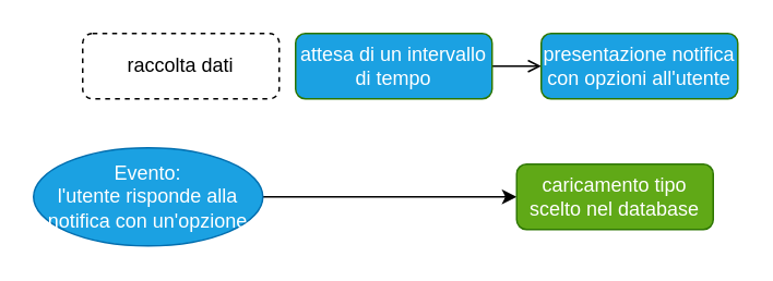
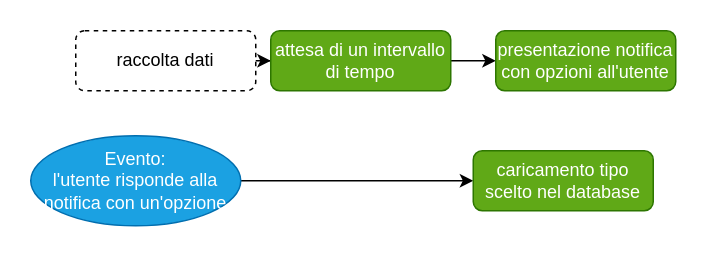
  <mxCell id="0" />
  <mxCell id="1" parent="0" />
+ <mxCell id="2" style="edgeStyle=orthogonalEdgeStyle;rounded=0;orthogonalLoop=1;jettySize=auto;html=1;entryX=0;entryY=0.5;entryDx=0;entryDy=0;" edge="1" parent="1" source="3" target="5"><mxGeometry relative="1" as="geometry" /></mxCell>
  <mxCell id="3" value="raccolta dati" style="rounded=1;whiteSpace=wrap;html=1;fontSize=12;glass=0;strokeWidth=1;shadow=0;dashed=1;" vertex="1" parent="1"><mxGeometry x="50" y="20" width="120" height="40" as="geometry" /></mxCell>
- <mxCell id="4" value="" style="edgeStyle=orthogonalEdgeStyle;rounded=0;orthogonalLoop=1;jettySize=auto;html=1;endArrow=open;" edge="1" parent="1" source="5" target="6"><mxGeometry relative="1" as="geometry" /></mxCell>
- <mxCell id="5" value="attesa di un intervallo di tempo" style="rounded=1;whiteSpace=wrap;html=1;fontSize=12;glass=0;strokeWidth=1;shadow=0;fillColor=#1ba1e2;strokeColor=#2D7600;fontColor=#ffffff;" vertex="1" parent="1"><mxGeometry x="180" y="20" width="120" height="40" as="geometry" /></mxCell>
- <mxCell id="6" value="presentazione notifica con opzioni all'utente" style="rounded=1;whiteSpace=wrap;html=1;fontSize=12;glass=0;strokeWidth=1;shadow=0;fillColor=#1ba1e2;strokeColor=#2D7600;fontColor=#ffffff;" vertex="1" parent="1"><mxGeometry x="330" y="20" width="120" height="40" as="geometry" /></mxCell>
+ <mxCell id="4" value="" style="edgeStyle=orthogonalEdgeStyle;rounded=0;orthogonalLoop=1;jettySize=auto;html=1;" edge="1" parent="1" source="5" target="6"><mxGeometry relative="1" as="geometry" /></mxCell>
+ <mxCell id="5" value="attesa di un intervallo di tempo" style="rounded=1;whiteSpace=wrap;html=1;fontSize=12;glass=0;strokeWidth=1;shadow=0;fillColor=#60a917;strokeColor=#2D7600;fontColor=#ffffff;" vertex="1" parent="1"><mxGeometry x="180" y="20" width="120" height="40" as="geometry" /></mxCell>
+ <mxCell id="6" value="presentazione notifica con opzioni all'utente" style="rounded=1;whiteSpace=wrap;html=1;fontSize=12;glass=0;strokeWidth=1;shadow=0;fillColor=#60a917;strokeColor=#2D7600;fontColor=#ffffff;" vertex="1" parent="1"><mxGeometry x="330" y="20" width="120" height="40" as="geometry" /></mxCell>
  <mxCell id="7" style="edgeStyle=orthogonalEdgeStyle;rounded=0;orthogonalLoop=1;jettySize=auto;html=1;entryX=0;entryY=0.5;entryDx=0;entryDy=0;" edge="1" parent="1" source="8" target="9"><mxGeometry relative="1" as="geometry" /></mxCell>
  <mxCell id="8" value="&lt;span style=&quot;color: rgb(255 , 255 , 255)&quot;&gt;Evento:&lt;/span&gt;&lt;br style=&quot;color: rgb(255 , 255 , 255)&quot;&gt;l'utente risponde alla notifica con un'opzione" style="ellipse;whiteSpace=wrap;html=1;rounded=1;shadow=0;glass=0;fillColor=#1ba1e2;strokeColor=#006EAF;fontColor=#ffffff;" vertex="1" parent="1"><mxGeometry x="20" y="90" width="140" height="60" as="geometry" /></mxCell>
  <mxCell id="9" value="caricamento tipo scelto nel database" style="rounded=1;whiteSpace=wrap;html=1;fontSize=12;glass=0;strokeWidth=1;shadow=0;fillColor=#60a917;strokeColor=#2D7600;fontColor=#ffffff;" vertex="1" parent="1"><mxGeometry x="315" y="100" width="120" height="40" as="geometry" /></mxCell>
